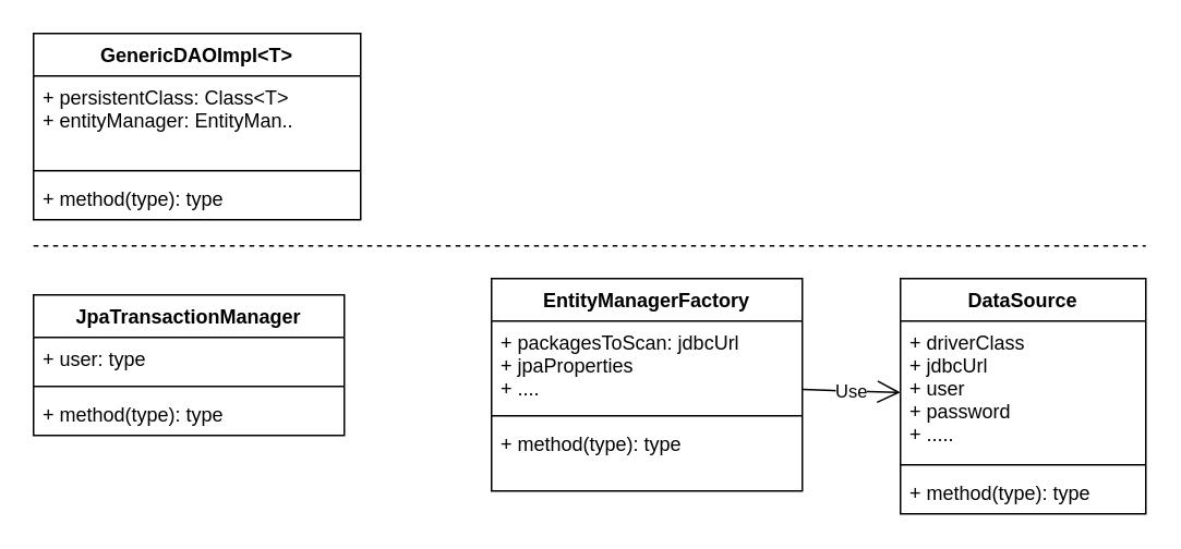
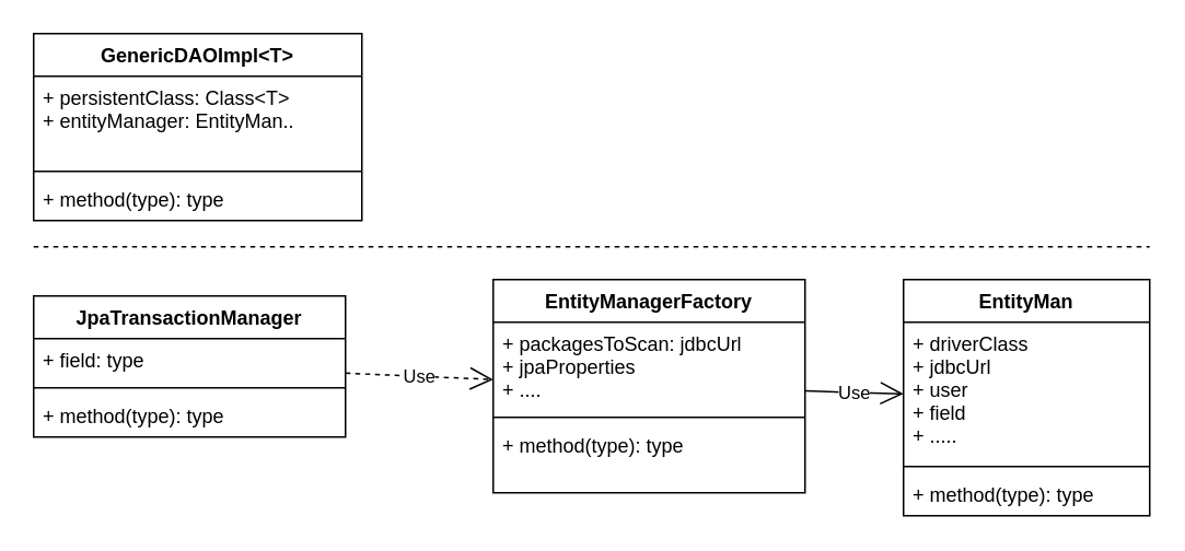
  <mxCell id="0" />
  <mxCell id="1" parent="0" />
- <mxCell id="2" value="DataSource" style="swimlane;fontStyle=1;align=center;verticalAlign=top;childLayout=stackLayout;horizontal=1;startSize=26;horizontalStack=0;resizeParent=1;resizeParentMax=0;resizeLast=0;collapsible=1;marginBottom=0;" vertex="1" parent="1"><mxGeometry x="550" y="170" width="150" height="144" as="geometry" /></mxCell>
- <mxCell id="3" value="+ driverClass&#10;+ jdbcUrl&#10;+ user&#10;+ password&#10;+ .....&#10;" style="text;strokeColor=none;fillColor=none;align=left;verticalAlign=top;spacingLeft=4;spacingRight=4;overflow=hidden;rotatable=0;points=[[0,0.5],[1,0.5]];portConstraint=eastwest;" vertex="1" parent="2"><mxGeometry y="26" width="150" height="84" as="geometry" /></mxCell>
+ <mxCell id="2" value="EntityMan" style="swimlane;fontStyle=1;align=center;verticalAlign=top;childLayout=stackLayout;horizontal=1;startSize=26;horizontalStack=0;resizeParent=1;resizeParentMax=0;resizeLast=0;collapsible=1;marginBottom=0;" vertex="1" parent="1"><mxGeometry x="550" y="170" width="150" height="144" as="geometry" /></mxCell>
+ <mxCell id="3" value="+ driverClass&#10;+ jdbcUrl&#10;+ user&#10;+ field&#10;+ .....&#10;" style="text;strokeColor=none;fillColor=none;align=left;verticalAlign=top;spacingLeft=4;spacingRight=4;overflow=hidden;rotatable=0;points=[[0,0.5],[1,0.5]];portConstraint=eastwest;" vertex="1" parent="2"><mxGeometry y="26" width="150" height="84" as="geometry" /></mxCell>
  <mxCell id="4" value="" style="line;strokeWidth=1;fillColor=none;align=left;verticalAlign=middle;spacingTop=-1;spacingLeft=3;spacingRight=3;rotatable=0;labelPosition=right;points=[];portConstraint=eastwest;" vertex="1" parent="2"><mxGeometry y="110" width="150" height="8" as="geometry" /></mxCell>
  <mxCell id="5" value="+ method(type): type" style="text;strokeColor=none;fillColor=none;align=left;verticalAlign=top;spacingLeft=4;spacingRight=4;overflow=hidden;rotatable=0;points=[[0,0.5],[1,0.5]];portConstraint=eastwest;" vertex="1" parent="2"><mxGeometry y="118" width="150" height="26" as="geometry" /></mxCell>
  <mxCell id="6" value="EntityManagerFactory" style="swimlane;fontStyle=1;align=center;verticalAlign=top;childLayout=stackLayout;horizontal=1;startSize=26;horizontalStack=0;resizeParent=1;resizeParentMax=0;resizeLast=0;collapsible=1;marginBottom=0;" vertex="1" parent="1"><mxGeometry x="300" y="170" width="190" height="130" as="geometry" /></mxCell>
  <mxCell id="7" value="+ packagesToScan: jdbcUrl&#10;+ jpaProperties&#10;+ ....&#10;" style="text;strokeColor=none;fillColor=none;align=left;verticalAlign=top;spacingLeft=4;spacingRight=4;overflow=hidden;rotatable=0;points=[[0,0.5],[1,0.5]];portConstraint=eastwest;" vertex="1" parent="6"><mxGeometry y="26" width="190" height="54" as="geometry" /></mxCell>
  <mxCell id="8" value="" style="line;strokeWidth=1;fillColor=none;align=left;verticalAlign=middle;spacingTop=-1;spacingLeft=3;spacingRight=3;rotatable=0;labelPosition=right;points=[];portConstraint=eastwest;" vertex="1" parent="6"><mxGeometry y="80" width="190" height="8" as="geometry" /></mxCell>
  <mxCell id="9" value="+ method(type): type" style="text;strokeColor=none;fillColor=none;align=left;verticalAlign=top;spacingLeft=4;spacingRight=4;overflow=hidden;rotatable=0;points=[[0,0.5],[1,0.5]];portConstraint=eastwest;" vertex="1" parent="6"><mxGeometry y="88" width="190" height="42" as="geometry" /></mxCell>
  <mxCell id="10" value="JpaTransactionManager" style="swimlane;fontStyle=1;align=center;verticalAlign=top;childLayout=stackLayout;horizontal=1;startSize=26;horizontalStack=0;resizeParent=1;resizeParentMax=0;resizeLast=0;collapsible=1;marginBottom=0;" vertex="1" parent="1"><mxGeometry x="20" y="180" width="190" height="86" as="geometry" /></mxCell>
- <mxCell id="11" value="+ user: type" style="text;strokeColor=none;fillColor=none;align=left;verticalAlign=top;spacingLeft=4;spacingRight=4;overflow=hidden;rotatable=0;points=[[0,0.5],[1,0.5]];portConstraint=eastwest;" vertex="1" parent="10"><mxGeometry y="26" width="190" height="26" as="geometry" /></mxCell>
+ <mxCell id="11" value="+ field: type" style="text;strokeColor=none;fillColor=none;align=left;verticalAlign=top;spacingLeft=4;spacingRight=4;overflow=hidden;rotatable=0;points=[[0,0.5],[1,0.5]];portConstraint=eastwest;" vertex="1" parent="10"><mxGeometry y="26" width="190" height="26" as="geometry" /></mxCell>
  <mxCell id="12" value="" style="line;strokeWidth=1;fillColor=none;align=left;verticalAlign=middle;spacingTop=-1;spacingLeft=3;spacingRight=3;rotatable=0;labelPosition=right;points=[];portConstraint=eastwest;" vertex="1" parent="10"><mxGeometry y="52" width="190" height="8" as="geometry" /></mxCell>
  <mxCell id="13" value="+ method(type): type" style="text;strokeColor=none;fillColor=none;align=left;verticalAlign=top;spacingLeft=4;spacingRight=4;overflow=hidden;rotatable=0;points=[[0,0.5],[1,0.5]];portConstraint=eastwest;" vertex="1" parent="10"><mxGeometry y="60" width="190" height="26" as="geometry" /></mxCell>
  <mxCell id="14" value="GenericDAOImpl&lt;T&gt;" style="swimlane;fontStyle=1;align=center;verticalAlign=top;childLayout=stackLayout;horizontal=1;startSize=26;horizontalStack=0;resizeParent=1;resizeParentMax=0;resizeLast=0;collapsible=1;marginBottom=0;" vertex="1" parent="1"><mxGeometry x="20" y="20" width="200" height="114" as="geometry" /></mxCell>
  <mxCell id="15" value="+ persistentClass: Class&lt;T&gt;&#10;+ entityManager: EntityMan..&#10;&#10;&#10;" style="text;strokeColor=none;fillColor=none;align=left;verticalAlign=top;spacingLeft=4;spacingRight=4;overflow=hidden;rotatable=0;points=[[0,0.5],[1,0.5]];portConstraint=eastwest;" vertex="1" parent="14"><mxGeometry y="26" width="200" height="54" as="geometry" /></mxCell>
  <mxCell id="16" value="" style="line;strokeWidth=1;fillColor=none;align=left;verticalAlign=middle;spacingTop=-1;spacingLeft=3;spacingRight=3;rotatable=0;labelPosition=right;points=[];portConstraint=eastwest;" vertex="1" parent="14"><mxGeometry y="80" width="200" height="8" as="geometry" /></mxCell>
  <mxCell id="17" value="+ method(type): type" style="text;strokeColor=none;fillColor=none;align=left;verticalAlign=top;spacingLeft=4;spacingRight=4;overflow=hidden;rotatable=0;points=[[0,0.5],[1,0.5]];portConstraint=eastwest;" vertex="1" parent="14"><mxGeometry y="88" width="200" height="26" as="geometry" /></mxCell>
+ <mxCell id="18" value="Use" style="endArrow=open;endSize=12;dashed=1;html=1;" edge="1" parent="1" source="10" target="6"><mxGeometry width="160" relative="1" as="geometry"><mxPoint x="310" y="120" as="sourcePoint" /><mxPoint x="470" y="120" as="targetPoint" /></mxGeometry></mxCell>
  <mxCell id="19" value="Use" style="endArrow=open;endSize=12;dashed=0;html=1;" edge="1" parent="1" source="6" target="2"><mxGeometry width="160" relative="1" as="geometry"><mxPoint x="310" y="120" as="sourcePoint" /><mxPoint x="470" y="120" as="targetPoint" /></mxGeometry></mxCell>
  <mxCell id="20" value="" style="endArrow=none;dashed=1;html=1;" edge="1" parent="1"><mxGeometry width="50" height="50" relative="1" as="geometry"><mxPoint x="20" y="150" as="sourcePoint" /><mxPoint x="700" y="150" as="targetPoint" /></mxGeometry></mxCell>
